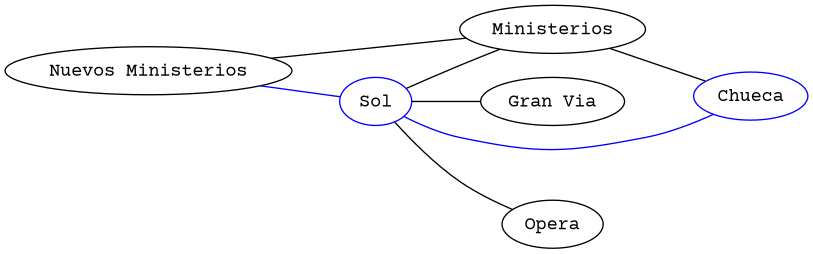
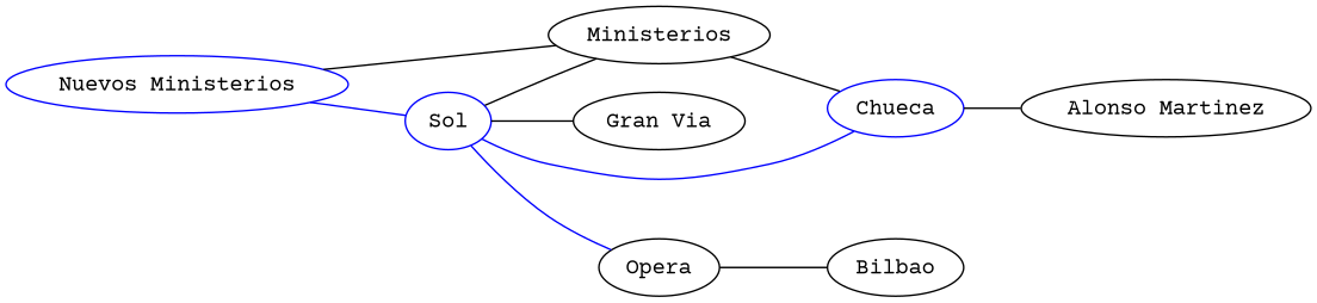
  strict graph {
    fontname="Courier Prime"
    rankdir=LR
    node [fontname="Courier Prime"]
    edge [fontname="Courier Prime"]
    n1 [color=blue label=Sol]
    n2 [label=Ministerios]
    n3 [label="Gran Via"]
    n4 [color=blue label=Chueca]
    n5 [label=Opera]
-   n8 [color=black label="Nuevos Ministerios"]
+   n6 [label="Alonso Martinez"]
+   n7 [label=Bilbao]
+   n8 [color=blue label="Nuevos Ministerios"]
    n1 -- n2
    n1 -- n3
    n1 -- n4 [color=blue]
-   n1 -- n5
+   n1 -- n5 [color=blue]
    n2 -- n4
+   n4 -- n6
+   n5 -- n7
    n8 -- n1 [color=blue]
    n8 -- n2
  }
